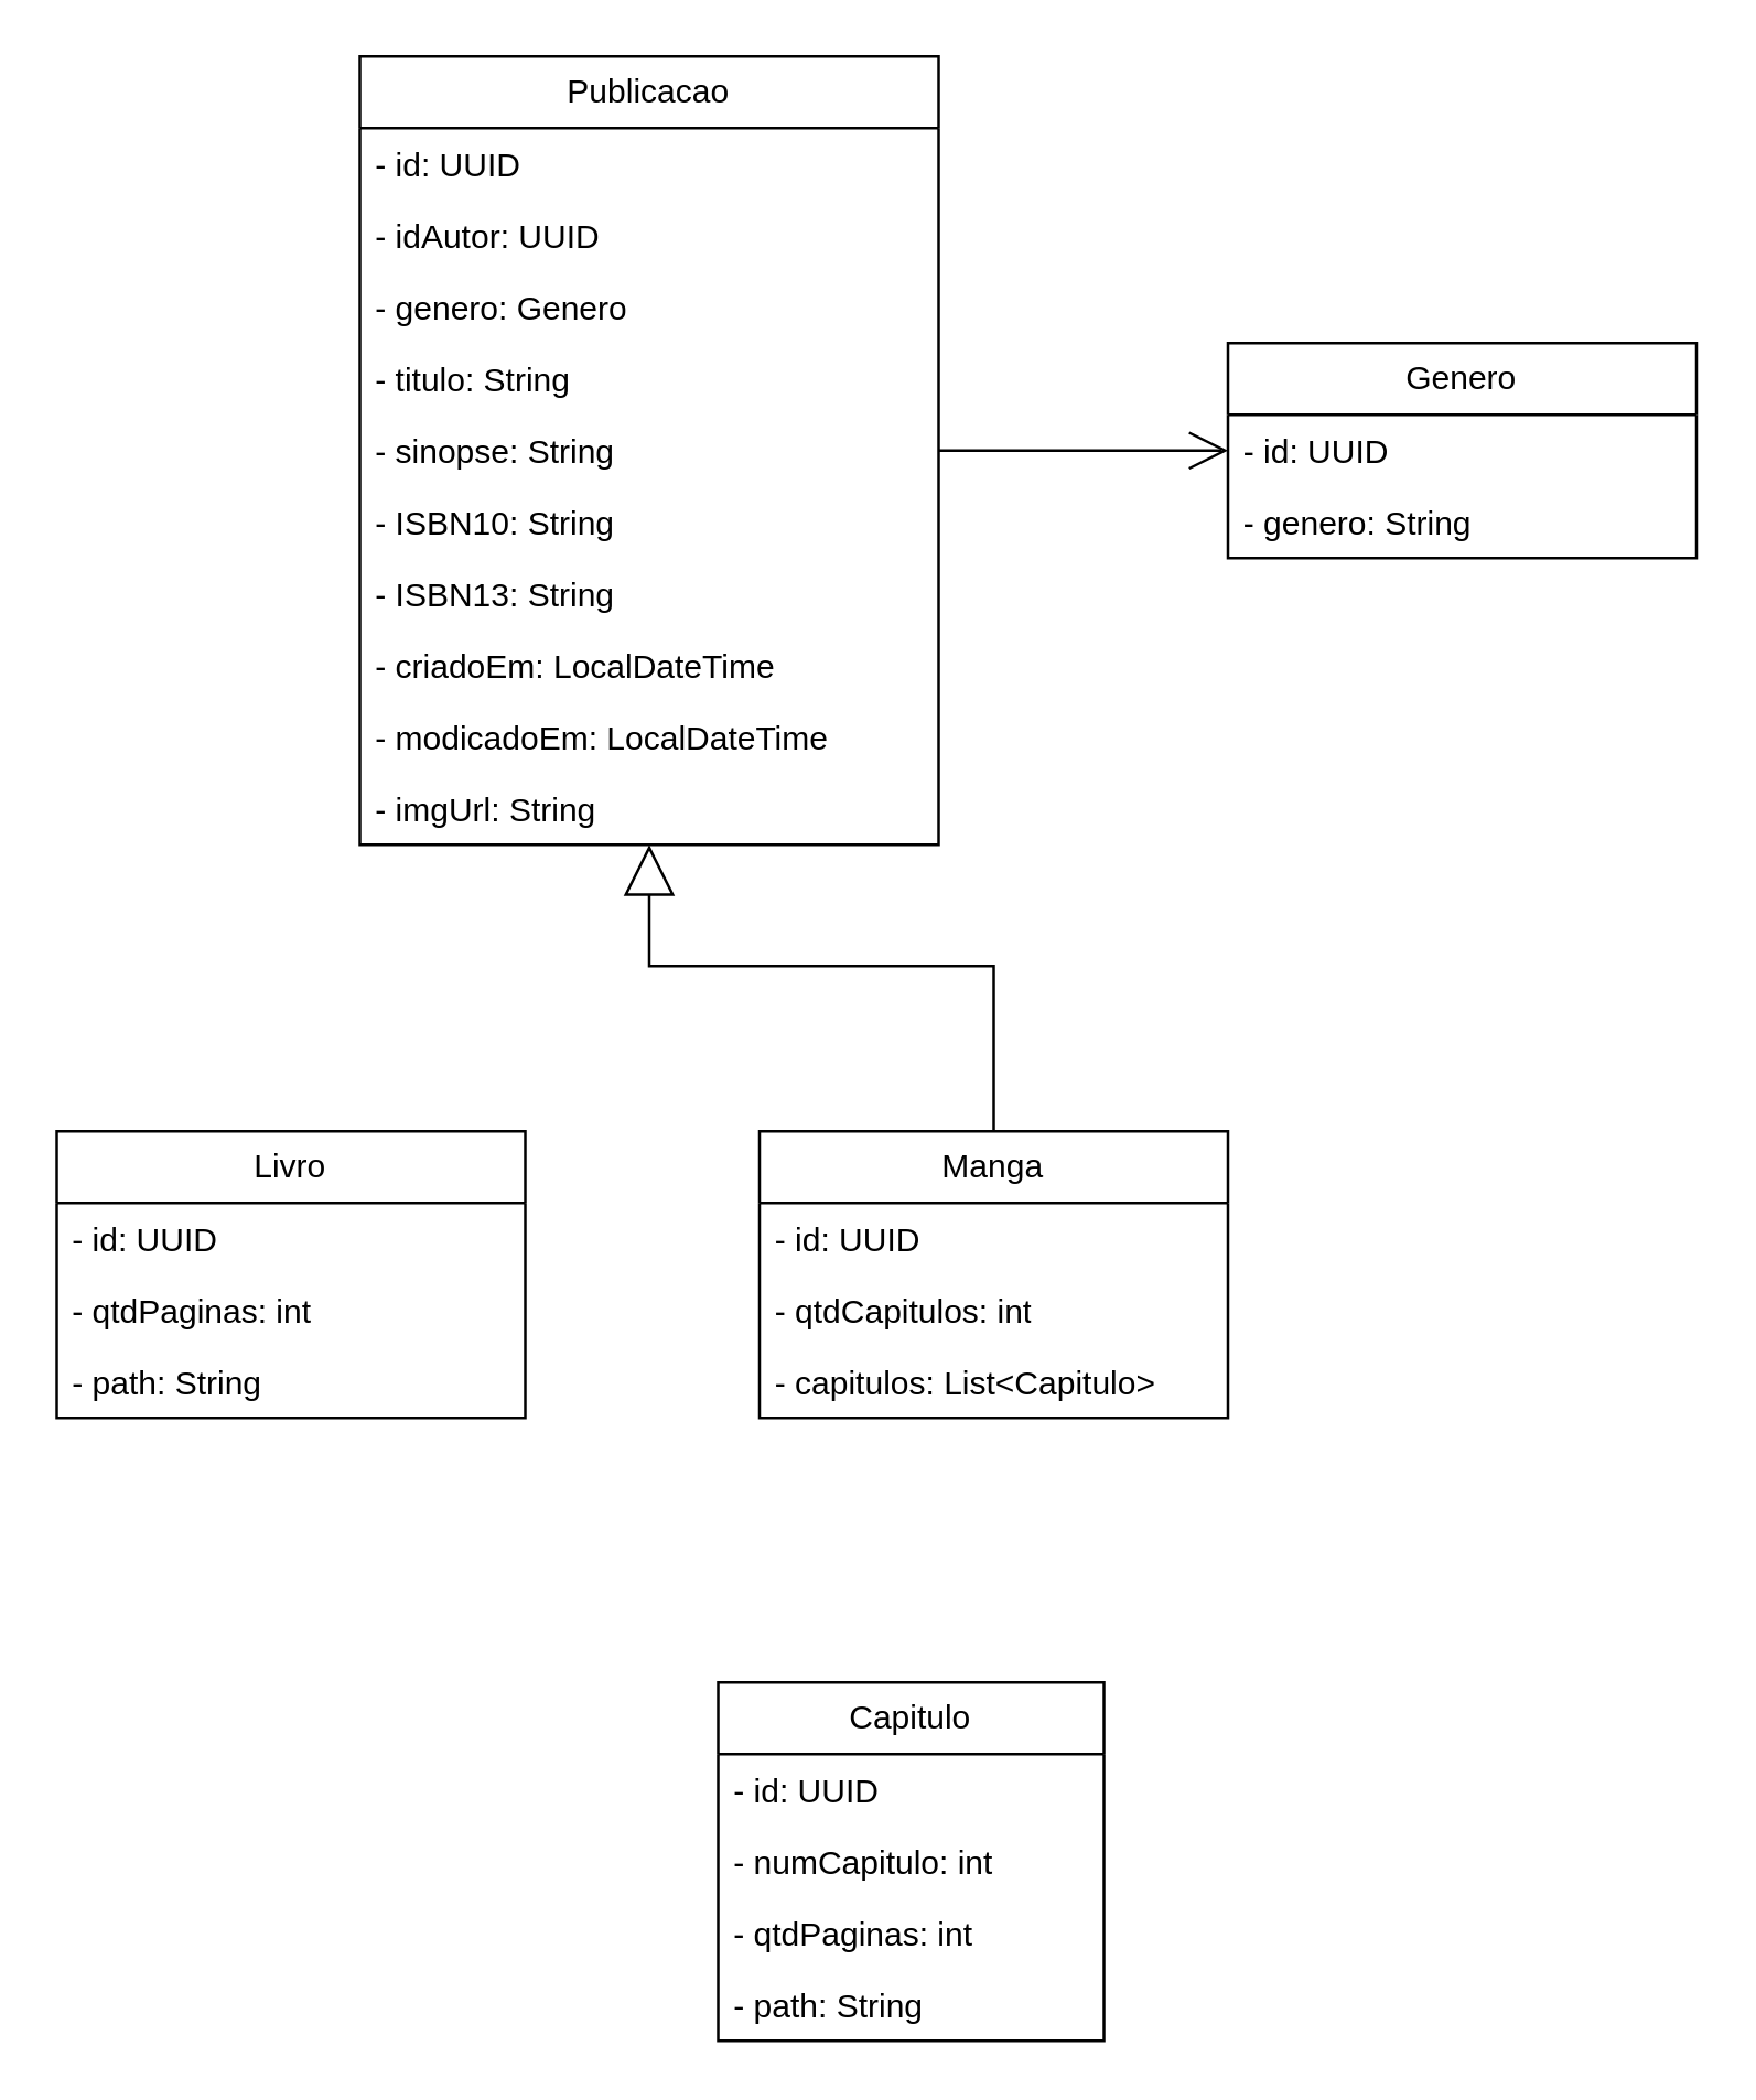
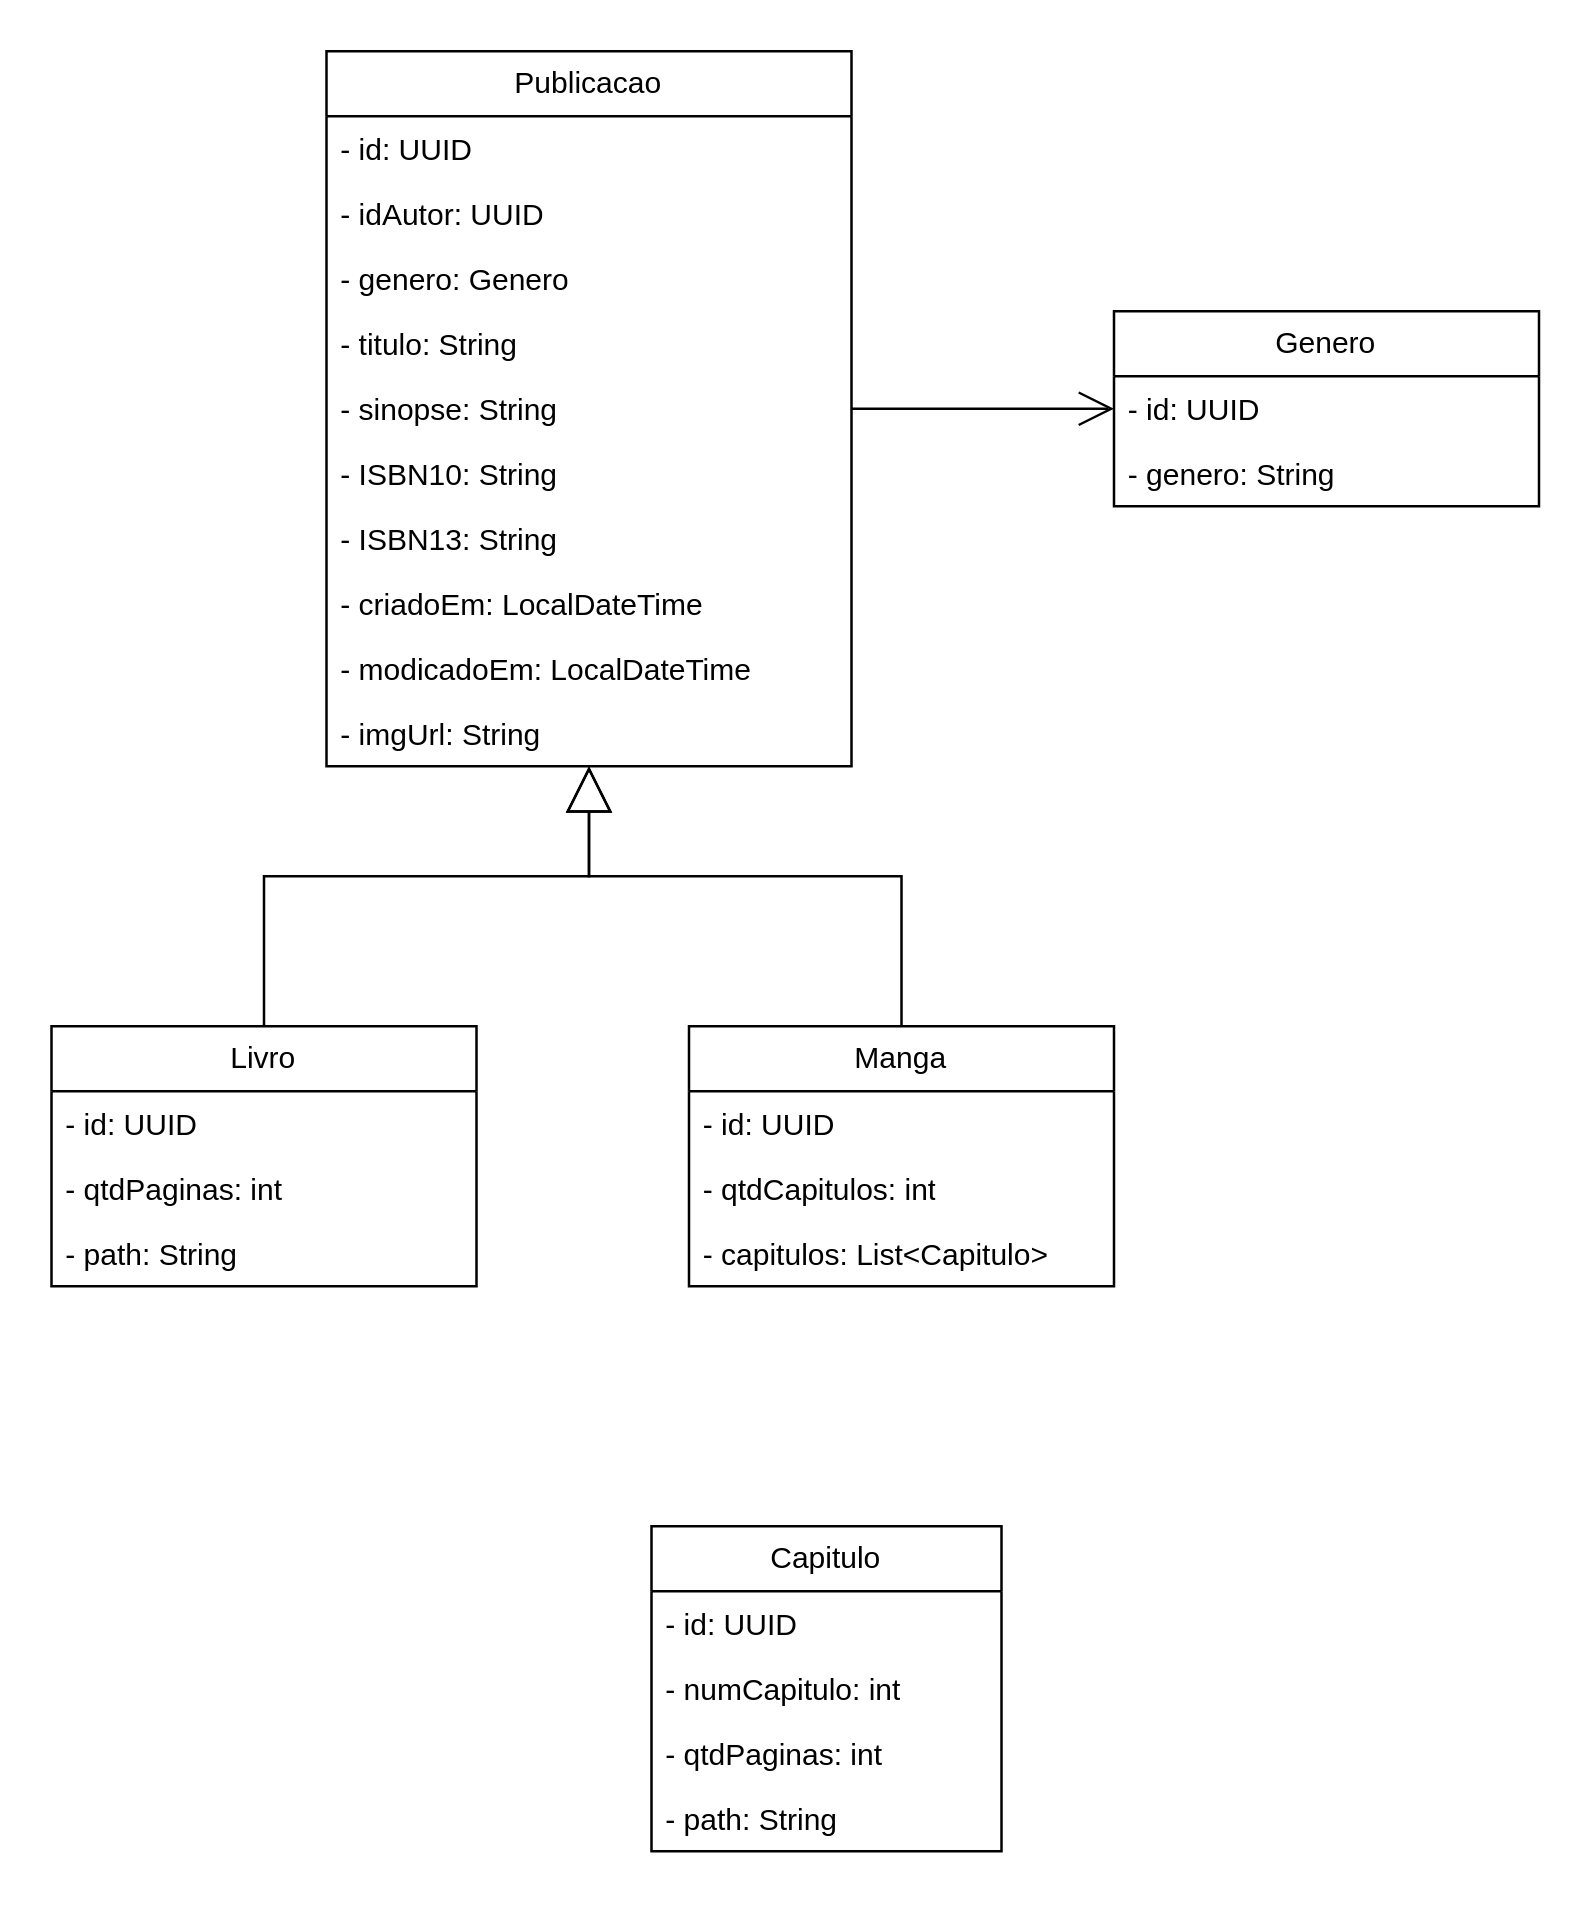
  <mxCell id="0" />
  <mxCell id="1" parent="0" />
  <mxCell id="2" value="Livro" style="swimlane;fontStyle=0;childLayout=stackLayout;horizontal=1;startSize=26;fillColor=none;horizontalStack=0;resizeParent=1;resizeParentMax=0;resizeLast=0;collapsible=1;marginBottom=0;whiteSpace=wrap;html=1;" parent="1" vertex="1"><mxGeometry x="20" y="410" width="170" height="104" as="geometry" /></mxCell>
  <mxCell id="3" value="- id: UUID" style="text;strokeColor=none;fillColor=none;align=left;verticalAlign=top;spacingLeft=4;spacingRight=4;overflow=hidden;rotatable=0;points=[[0,0.5],[1,0.5]];portConstraint=eastwest;whiteSpace=wrap;html=1;" parent="2" vertex="1"><mxGeometry y="26" width="170" height="26" as="geometry" /></mxCell>
  <mxCell id="4" value="- qtdPaginas: int" style="text;strokeColor=none;fillColor=none;align=left;verticalAlign=top;spacingLeft=4;spacingRight=4;overflow=hidden;rotatable=0;points=[[0,0.5],[1,0.5]];portConstraint=eastwest;whiteSpace=wrap;html=1;" parent="2" vertex="1"><mxGeometry y="52" width="170" height="26" as="geometry" /></mxCell>
  <mxCell id="5" value="- path: String" style="text;strokeColor=none;fillColor=none;align=left;verticalAlign=top;spacingLeft=4;spacingRight=4;overflow=hidden;rotatable=0;points=[[0,0.5],[1,0.5]];portConstraint=eastwest;whiteSpace=wrap;html=1;" parent="2" vertex="1"><mxGeometry y="78" width="170" height="26" as="geometry" /></mxCell>
  <mxCell id="6" value="Manga" style="swimlane;fontStyle=0;childLayout=stackLayout;horizontal=1;startSize=26;fillColor=none;horizontalStack=0;resizeParent=1;resizeParentMax=0;resizeLast=0;collapsible=1;marginBottom=0;whiteSpace=wrap;html=1;" parent="1" vertex="1"><mxGeometry x="275" y="410" width="170" height="104" as="geometry" /></mxCell>
  <mxCell id="7" value="- id: UUID" style="text;strokeColor=none;fillColor=none;align=left;verticalAlign=top;spacingLeft=4;spacingRight=4;overflow=hidden;rotatable=0;points=[[0,0.5],[1,0.5]];portConstraint=eastwest;whiteSpace=wrap;html=1;" parent="6" vertex="1"><mxGeometry y="26" width="170" height="26" as="geometry" /></mxCell>
  <mxCell id="8" value="- qtdCapitulos: int" style="text;strokeColor=none;fillColor=none;align=left;verticalAlign=top;spacingLeft=4;spacingRight=4;overflow=hidden;rotatable=0;points=[[0,0.5],[1,0.5]];portConstraint=eastwest;whiteSpace=wrap;html=1;" parent="6" vertex="1"><mxGeometry y="52" width="170" height="26" as="geometry" /></mxCell>
  <mxCell id="9" value="- capitulos: List&amp;lt;Capitulo&amp;gt;" style="text;strokeColor=none;fillColor=none;align=left;verticalAlign=top;spacingLeft=4;spacingRight=4;overflow=hidden;rotatable=0;points=[[0,0.5],[1,0.5]];portConstraint=eastwest;whiteSpace=wrap;html=1;" parent="6" vertex="1"><mxGeometry y="78" width="170" height="26" as="geometry" /></mxCell>
  <mxCell id="10" value="Capitulo" style="swimlane;fontStyle=0;childLayout=stackLayout;horizontal=1;startSize=26;fillColor=none;horizontalStack=0;resizeParent=1;resizeParentMax=0;resizeLast=0;collapsible=1;marginBottom=0;whiteSpace=wrap;html=1;" parent="1" vertex="1"><mxGeometry x="260" y="610" width="140" height="130" as="geometry" /></mxCell>
  <mxCell id="11" value="- id: UUID" style="text;strokeColor=none;fillColor=none;align=left;verticalAlign=top;spacingLeft=4;spacingRight=4;overflow=hidden;rotatable=0;points=[[0,0.5],[1,0.5]];portConstraint=eastwest;whiteSpace=wrap;html=1;" parent="10" vertex="1"><mxGeometry y="26" width="140" height="26" as="geometry" /></mxCell>
  <mxCell id="12" value="- numCapitulo: int&lt;div&gt;&lt;br&gt;&lt;/div&gt;" style="text;strokeColor=none;fillColor=none;align=left;verticalAlign=top;spacingLeft=4;spacingRight=4;overflow=hidden;rotatable=0;points=[[0,0.5],[1,0.5]];portConstraint=eastwest;whiteSpace=wrap;html=1;" parent="10" vertex="1"><mxGeometry y="52" width="140" height="26" as="geometry" /></mxCell>
  <mxCell id="13" value="- qtdPaginas: int" style="text;strokeColor=none;fillColor=none;align=left;verticalAlign=top;spacingLeft=4;spacingRight=4;overflow=hidden;rotatable=0;points=[[0,0.5],[1,0.5]];portConstraint=eastwest;whiteSpace=wrap;html=1;" parent="10" vertex="1"><mxGeometry y="78" width="140" height="26" as="geometry" /></mxCell>
  <mxCell id="14" value="- path: String" style="text;strokeColor=none;fillColor=none;align=left;verticalAlign=top;spacingLeft=4;spacingRight=4;overflow=hidden;rotatable=0;points=[[0,0.5],[1,0.5]];portConstraint=eastwest;whiteSpace=wrap;html=1;" parent="10" vertex="1"><mxGeometry y="104" width="140" height="26" as="geometry" /></mxCell>
  <mxCell id="15" value="Genero" style="swimlane;fontStyle=0;childLayout=stackLayout;horizontal=1;startSize=26;fillColor=none;horizontalStack=0;resizeParent=1;resizeParentMax=0;resizeLast=0;collapsible=1;marginBottom=0;whiteSpace=wrap;html=1;" parent="1" vertex="1"><mxGeometry x="445" y="124" width="170" height="78" as="geometry" /></mxCell>
  <mxCell id="16" value="- id: UUID" style="text;strokeColor=none;fillColor=none;align=left;verticalAlign=top;spacingLeft=4;spacingRight=4;overflow=hidden;rotatable=0;points=[[0,0.5],[1,0.5]];portConstraint=eastwest;whiteSpace=wrap;html=1;" parent="15" vertex="1"><mxGeometry y="26" width="170" height="26" as="geometry" /></mxCell>
  <mxCell id="17" value="- genero: String" style="text;strokeColor=none;fillColor=none;align=left;verticalAlign=top;spacingLeft=4;spacingRight=4;overflow=hidden;rotatable=0;points=[[0,0.5],[1,0.5]];portConstraint=eastwest;whiteSpace=wrap;html=1;" parent="15" vertex="1"><mxGeometry y="52" width="170" height="26" as="geometry" /></mxCell>
  <mxCell id="18" value="Publicacao" style="swimlane;fontStyle=0;childLayout=stackLayout;horizontal=1;startSize=26;fillColor=none;horizontalStack=0;resizeParent=1;resizeParentMax=0;resizeLast=0;collapsible=1;marginBottom=0;whiteSpace=wrap;html=1;" parent="1" vertex="1"><mxGeometry x="130" y="20" width="210" height="286" as="geometry" /></mxCell>
  <mxCell id="19" value="- id: UUID" style="text;strokeColor=none;fillColor=none;align=left;verticalAlign=top;spacingLeft=4;spacingRight=4;overflow=hidden;rotatable=0;points=[[0,0.5],[1,0.5]];portConstraint=eastwest;whiteSpace=wrap;html=1;" parent="18" vertex="1"><mxGeometry y="26" width="210" height="26" as="geometry" /></mxCell>
  <mxCell id="20" value="- idAutor: UUID" style="text;strokeColor=none;fillColor=none;align=left;verticalAlign=top;spacingLeft=4;spacingRight=4;overflow=hidden;rotatable=0;points=[[0,0.5],[1,0.5]];portConstraint=eastwest;whiteSpace=wrap;html=1;" parent="18" vertex="1"><mxGeometry y="52" width="210" height="26" as="geometry" /></mxCell>
  <mxCell id="21" value="- genero: Genero" style="text;strokeColor=none;fillColor=none;align=left;verticalAlign=top;spacingLeft=4;spacingRight=4;overflow=hidden;rotatable=0;points=[[0,0.5],[1,0.5]];portConstraint=eastwest;whiteSpace=wrap;html=1;" parent="18" vertex="1"><mxGeometry y="78" width="210" height="26" as="geometry" /></mxCell>
  <mxCell id="22" value="- titulo: String" style="text;strokeColor=none;fillColor=none;align=left;verticalAlign=top;spacingLeft=4;spacingRight=4;overflow=hidden;rotatable=0;points=[[0,0.5],[1,0.5]];portConstraint=eastwest;whiteSpace=wrap;html=1;" parent="18" vertex="1"><mxGeometry y="104" width="210" height="26" as="geometry" /></mxCell>
  <mxCell id="23" value="- sinopse: String" style="text;strokeColor=none;fillColor=none;align=left;verticalAlign=top;spacingLeft=4;spacingRight=4;overflow=hidden;rotatable=0;points=[[0,0.5],[1,0.5]];portConstraint=eastwest;whiteSpace=wrap;html=1;" parent="18" vertex="1"><mxGeometry y="130" width="210" height="26" as="geometry" /></mxCell>
  <mxCell id="24" value="- ISBN10: String" style="text;strokeColor=none;fillColor=none;align=left;verticalAlign=top;spacingLeft=4;spacingRight=4;overflow=hidden;rotatable=0;points=[[0,0.5],[1,0.5]];portConstraint=eastwest;whiteSpace=wrap;html=1;" parent="18" vertex="1"><mxGeometry y="156" width="210" height="26" as="geometry" /></mxCell>
  <mxCell id="25" value="- ISBN13: String" style="text;strokeColor=none;fillColor=none;align=left;verticalAlign=top;spacingLeft=4;spacingRight=4;overflow=hidden;rotatable=0;points=[[0,0.5],[1,0.5]];portConstraint=eastwest;whiteSpace=wrap;html=1;" parent="18" vertex="1"><mxGeometry y="182" width="210" height="26" as="geometry" /></mxCell>
  <mxCell id="26" value="- criadoEm: LocalDateTime" style="text;strokeColor=none;fillColor=none;align=left;verticalAlign=top;spacingLeft=4;spacingRight=4;overflow=hidden;rotatable=0;points=[[0,0.5],[1,0.5]];portConstraint=eastwest;whiteSpace=wrap;html=1;" parent="18" vertex="1"><mxGeometry y="208" width="210" height="26" as="geometry" /></mxCell>
  <mxCell id="27" value="- modicadoEm: LocalDateTime" style="text;strokeColor=none;fillColor=none;align=left;verticalAlign=top;spacingLeft=4;spacingRight=4;overflow=hidden;rotatable=0;points=[[0,0.5],[1,0.5]];portConstraint=eastwest;whiteSpace=wrap;html=1;" parent="18" vertex="1"><mxGeometry y="234" width="210" height="26" as="geometry" /></mxCell>
  <mxCell id="28" value="- imgUrl: String" style="text;strokeColor=none;fillColor=none;align=left;verticalAlign=top;spacingLeft=4;spacingRight=4;overflow=hidden;rotatable=0;points=[[0,0.5],[1,0.5]];portConstraint=eastwest;whiteSpace=wrap;html=1;" parent="18" vertex="1"><mxGeometry y="260" width="210" height="26" as="geometry" /></mxCell>
  <mxCell id="29" value="" style="endArrow=block;endSize=16;endFill=0;html=1;rounded=0;exitX=0.5;exitY=0;exitDx=0;exitDy=0;entryX=0.5;entryY=1;entryDx=0;entryDy=0;" parent="1" source="6" target="18" edge="1"><mxGeometry x="0.175" y="-65" width="160" relative="1" as="geometry"><mxPoint x="510" y="676" as="sourcePoint" /><mxPoint x="220" y="320" as="targetPoint" /><mxPoint as="offset" /><Array as="points"><mxPoint x="360" y="350" /><mxPoint x="235" y="350" /></Array></mxGeometry></mxCell>
+ <mxCell id="30" value="" style="endArrow=block;endSize=16;endFill=0;html=1;rounded=0;exitX=0.5;exitY=0;exitDx=0;exitDy=0;entryX=0.5;entryY=1;entryDx=0;entryDy=0;" parent="1" source="2" target="18" edge="1"><mxGeometry x="0.175" y="-65" width="160" relative="1" as="geometry"><mxPoint x="160" y="394" as="sourcePoint" /><mxPoint x="30" y="290" as="targetPoint" /><mxPoint as="offset" /><Array as="points"><mxPoint x="105" y="350" /><mxPoint x="235" y="350" /></Array></mxGeometry></mxCell>
  <mxCell id="31" value="" style="endArrow=open;endFill=1;endSize=12;html=1;rounded=0;entryX=0;entryY=0.5;entryDx=0;entryDy=0;exitX=1;exitY=0.5;exitDx=0;exitDy=0;" parent="1" source="18" target="15" edge="1"><mxGeometry width="160" relative="1" as="geometry"><mxPoint x="300" y="200" as="sourcePoint" /><mxPoint x="490" y="260" as="targetPoint" /></mxGeometry></mxCell>
